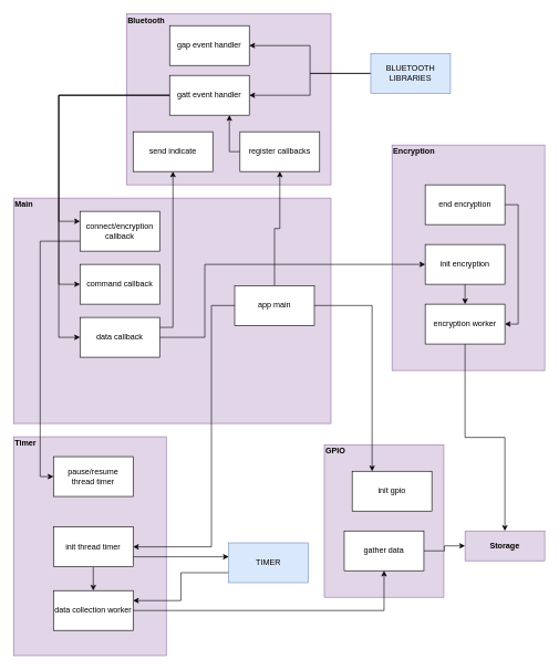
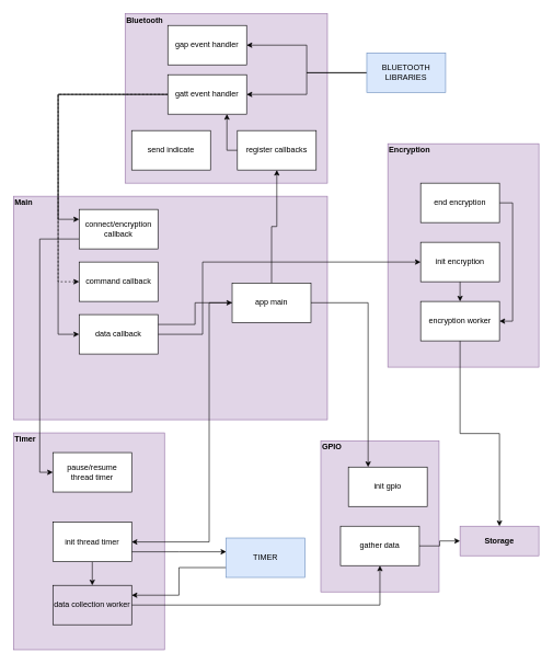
  <mxCell id="0" />
  <mxCell id="1" parent="0" />
  <mxCell id="2" value="" style="rounded=0;whiteSpace=wrap;html=1;fillColor=#e1d5e7;strokeColor=#9673a6;" parent="1" vertex="1"><mxGeometry x="590" y="218" width="230" height="340" as="geometry" /></mxCell>
  <mxCell id="3" value="" style="rounded=0;whiteSpace=wrap;html=1;fillColor=#e1d5e7;strokeColor=#9673a6;" parent="1" vertex="1"><mxGeometry x="488" y="670" width="180" height="230" as="geometry" /></mxCell>
  <mxCell id="4" value="" style="rounded=0;whiteSpace=wrap;html=1;fillColor=#e1d5e7;strokeColor=#9673a6;" parent="1" vertex="1"><mxGeometry x="20" y="658" width="230" height="330" as="geometry" /></mxCell>
  <mxCell id="5" value="" style="rounded=0;whiteSpace=wrap;html=1;fillColor=#e1d5e7;strokeColor=#9673a6;" parent="1" vertex="1"><mxGeometry x="190" y="20" width="308" height="258" as="geometry" /></mxCell>
  <mxCell id="6" value="" style="rounded=0;whiteSpace=wrap;html=1;align=left;fillColor=#e1d5e7;strokeColor=#9673a6;" parent="1" vertex="1"><mxGeometry x="20" y="298" width="478" height="340" as="geometry" /></mxCell>
  <mxCell id="7" style="edgeStyle=orthogonalEdgeStyle;rounded=0;orthogonalLoop=1;jettySize=auto;html=1;exitX=0;exitY=0.75;exitDx=0;exitDy=0;entryX=0;entryY=0.5;entryDx=0;entryDy=0;" parent="1" source="8" target="13" edge="1"><mxGeometry relative="1" as="geometry" /></mxCell>
  <mxCell id="8" value="&lt;div&gt;connect/encryption&lt;/div&gt;&lt;div&gt;callback&lt;/div&gt;" style="rounded=0;whiteSpace=wrap;html=1;" parent="1" vertex="1"><mxGeometry x="120" y="318" width="120" height="60" as="geometry" /></mxCell>
  <mxCell id="9" value="&lt;div&gt;command callback&lt;/div&gt;" style="rounded=0;whiteSpace=wrap;html=1;" parent="1" vertex="1"><mxGeometry x="120" y="398" width="120" height="60" as="geometry" /></mxCell>
  <mxCell id="10" style="edgeStyle=orthogonalEdgeStyle;rounded=0;orthogonalLoop=1;jettySize=auto;html=1;exitX=1;exitY=0.5;exitDx=0;exitDy=0;entryX=0;entryY=0.5;entryDx=0;entryDy=0;" parent="1" source="12" target="17" edge="1"><mxGeometry relative="1" as="geometry"><Array as="points"><mxPoint x="308" y="508" /><mxPoint x="308" y="398" /></Array></mxGeometry></mxCell>
- <mxCell id="11" style="edgeStyle=orthogonalEdgeStyle;rounded=0;orthogonalLoop=1;jettySize=auto;html=1;exitX=1;exitY=0.25;exitDx=0;exitDy=0;entryX=0.5;entryY=1;entryDx=0;entryDy=0;" parent="1" source="12" target="24" edge="1"><mxGeometry relative="1" as="geometry" /></mxCell>
+ <mxCell id="11" style="edgeStyle=orthogonalEdgeStyle;rounded=0;orthogonalLoop=1;jettySize=auto;html=1;exitX=1;exitY=0.25;exitDx=0;exitDy=0;" parent="1" source="12" target="28" edge="1"><mxGeometry relative="1" as="geometry" /></mxCell>
  <mxCell id="12" value="&lt;div&gt;data callback&lt;/div&gt;" style="rounded=0;whiteSpace=wrap;html=1;" parent="1" vertex="1"><mxGeometry x="120" y="478" width="120" height="60" as="geometry" /></mxCell>
  <mxCell id="13" value="&lt;div&gt;pause/resume&lt;/div&gt;&lt;div&gt;thread timer&lt;br&gt;&lt;/div&gt;" style="rounded=0;whiteSpace=wrap;html=1;" parent="1" vertex="1"><mxGeometry x="80" y="688" width="120" height="60" as="geometry" /></mxCell>
  <mxCell id="14" style="edgeStyle=orthogonalEdgeStyle;rounded=0;orthogonalLoop=1;jettySize=auto;html=1;exitX=1;exitY=0.5;exitDx=0;exitDy=0;entryX=1;entryY=0.5;entryDx=0;entryDy=0;" parent="1" source="15" target="19" edge="1"><mxGeometry relative="1" as="geometry" /></mxCell>
  <mxCell id="15" value="end encryption" style="rounded=0;whiteSpace=wrap;html=1;" parent="1" vertex="1"><mxGeometry x="640" y="278" width="120" height="60" as="geometry" /></mxCell>
  <mxCell id="16" style="edgeStyle=orthogonalEdgeStyle;rounded=0;orthogonalLoop=1;jettySize=auto;html=1;exitX=0.5;exitY=1;exitDx=0;exitDy=0;entryX=0.5;entryY=0;entryDx=0;entryDy=0;" parent="1" source="17" target="19" edge="1"><mxGeometry relative="1" as="geometry" /></mxCell>
  <mxCell id="17" value="init encryption" style="rounded=0;whiteSpace=wrap;html=1;" parent="1" vertex="1"><mxGeometry x="640" y="368" width="120" height="60" as="geometry" /></mxCell>
  <mxCell id="18" style="edgeStyle=orthogonalEdgeStyle;rounded=0;orthogonalLoop=1;jettySize=auto;html=1;exitX=0.5;exitY=1;exitDx=0;exitDy=0;entryX=0.5;entryY=0;entryDx=0;entryDy=0;" parent="1" source="19" target="39" edge="1"><mxGeometry relative="1" as="geometry" /></mxCell>
  <mxCell id="19" value="encryption worker" style="rounded=0;whiteSpace=wrap;html=1;" parent="1" vertex="1"><mxGeometry x="640" y="458" width="120" height="60" as="geometry" /></mxCell>
  <mxCell id="20" style="edgeStyle=orthogonalEdgeStyle;rounded=0;orthogonalLoop=1;jettySize=auto;html=1;exitX=0;exitY=0.5;exitDx=0;exitDy=0;entryX=0;entryY=0.25;entryDx=0;entryDy=0;" parent="1" source="23" target="8" edge="1"><mxGeometry relative="1" as="geometry"><Array as="points"><mxPoint x="88" y="143" /><mxPoint x="88" y="333" /></Array></mxGeometry></mxCell>
- <mxCell id="21" style="edgeStyle=orthogonalEdgeStyle;rounded=0;orthogonalLoop=1;jettySize=auto;html=1;exitX=0;exitY=0.5;exitDx=0;exitDy=0;entryX=0;entryY=0.5;entryDx=0;entryDy=0;" parent="1" source="23" target="9" edge="1"><mxGeometry relative="1" as="geometry"><Array as="points"><mxPoint x="88" y="143" /><mxPoint x="88" y="428" /></Array></mxGeometry></mxCell>
+ <mxCell id="21" style="edgeStyle=orthogonalEdgeStyle;rounded=0;orthogonalLoop=1;jettySize=auto;html=1;exitX=0;exitY=0.5;exitDx=0;exitDy=0;entryX=0;entryY=0.5;entryDx=0;entryDy=0;dashed=1;" parent="1" source="23" target="9" edge="1"><mxGeometry relative="1" as="geometry"><Array as="points"><mxPoint x="88" y="143" /><mxPoint x="88" y="428" /></Array></mxGeometry></mxCell>
  <mxCell id="22" style="edgeStyle=orthogonalEdgeStyle;rounded=0;orthogonalLoop=1;jettySize=auto;html=1;exitX=0;exitY=0.5;exitDx=0;exitDy=0;entryX=0;entryY=0.5;entryDx=0;entryDy=0;" parent="1" source="23" target="12" edge="1"><mxGeometry relative="1" as="geometry"><Array as="points"><mxPoint x="88" y="143" /><mxPoint x="88" y="508" /></Array></mxGeometry></mxCell>
  <mxCell id="23" value="&lt;div&gt;gatt event handler&lt;/div&gt;" style="rounded=0;whiteSpace=wrap;html=1;" parent="1" vertex="1"><mxGeometry x="255" y="113" width="120" height="60" as="geometry" /></mxCell>
  <mxCell id="24" value="&lt;div&gt;send indicate&lt;/div&gt;" style="rounded=0;whiteSpace=wrap;html=1;" parent="1" vertex="1"><mxGeometry x="200" y="198" width="120" height="60" as="geometry" /></mxCell>
  <mxCell id="25" style="edgeStyle=orthogonalEdgeStyle;rounded=0;orthogonalLoop=1;jettySize=auto;html=1;exitX=0;exitY=0.5;exitDx=0;exitDy=0;entryX=1;entryY=0.5;entryDx=0;entryDy=0;" parent="1" source="28" target="32" edge="1"><mxGeometry relative="1" as="geometry"><Array as="points"><mxPoint x="318" y="460" /><mxPoint x="318" y="824" /></Array></mxGeometry></mxCell>
  <mxCell id="26" style="edgeStyle=orthogonalEdgeStyle;rounded=0;orthogonalLoop=1;jettySize=auto;html=1;exitX=1;exitY=0.5;exitDx=0;exitDy=0;entryX=0.25;entryY=0;entryDx=0;entryDy=0;" parent="1" source="28" target="29" edge="1"><mxGeometry relative="1" as="geometry" /></mxCell>
  <mxCell id="27" style="edgeStyle=orthogonalEdgeStyle;rounded=0;orthogonalLoop=1;jettySize=auto;html=1;exitX=0.5;exitY=0;exitDx=0;exitDy=0;entryX=0.5;entryY=1;entryDx=0;entryDy=0;" parent="1" source="28" target="50" edge="1"><mxGeometry relative="1" as="geometry" /></mxCell>
  <mxCell id="28" value="app main" style="rounded=0;whiteSpace=wrap;html=1;" parent="1" vertex="1"><mxGeometry x="353" y="430" width="120" height="60" as="geometry" /></mxCell>
  <mxCell id="29" value="init gpio" style="rounded=0;whiteSpace=wrap;html=1;" parent="1" vertex="1"><mxGeometry x="530" y="710" width="120" height="60" as="geometry" /></mxCell>
  <mxCell id="30" style="edgeStyle=orthogonalEdgeStyle;rounded=0;orthogonalLoop=1;jettySize=auto;html=1;exitX=0.5;exitY=1;exitDx=0;exitDy=0;entryX=0.5;entryY=0;entryDx=0;entryDy=0;" parent="1" source="32" target="34" edge="1"><mxGeometry relative="1" as="geometry" /></mxCell>
  <mxCell id="31" style="edgeStyle=orthogonalEdgeStyle;rounded=0;orthogonalLoop=1;jettySize=auto;html=1;exitX=1;exitY=0.75;exitDx=0;exitDy=0;" parent="1" source="32" edge="1"><mxGeometry relative="1" as="geometry"><mxPoint x="344" y="839" as="targetPoint" /></mxGeometry></mxCell>
  <mxCell id="32" value="init thread timer" style="rounded=0;whiteSpace=wrap;html=1;" parent="1" vertex="1"><mxGeometry x="80" y="794" width="120" height="60" as="geometry" /></mxCell>
  <mxCell id="33" style="edgeStyle=orthogonalEdgeStyle;rounded=0;orthogonalLoop=1;jettySize=auto;html=1;exitX=1;exitY=0.5;exitDx=0;exitDy=0;entryX=0.5;entryY=1;entryDx=0;entryDy=0;" parent="1" source="34" target="38" edge="1"><mxGeometry relative="1" as="geometry" /></mxCell>
- <mxCell id="34" value="data collection worker" style="rounded=0;whiteSpace=wrap;html=1;" parent="1" vertex="1"><mxGeometry x="80" y="890" width="120" height="60" as="geometry" /></mxCell>
+ <mxCell id="34" value="data collection worker" style="rounded=0;whiteSpace=wrap;html=1;fillColor=#e1d5e7;" parent="1" vertex="1"><mxGeometry x="80" y="890" width="120" height="60" as="geometry" /></mxCell>
  <mxCell id="35" style="edgeStyle=orthogonalEdgeStyle;rounded=0;orthogonalLoop=1;jettySize=auto;html=1;exitX=0;exitY=0.75;exitDx=0;exitDy=0;entryX=1;entryY=0.25;entryDx=0;entryDy=0;" parent="1" source="36" target="34" edge="1"><mxGeometry relative="1" as="geometry"><mxPoint x="140" y="950" as="targetPoint" /></mxGeometry></mxCell>
  <mxCell id="36" value="TIMER" style="rounded=0;whiteSpace=wrap;html=1;fillColor=#dae8fc;strokeColor=#6c8ebf;" parent="1" vertex="1"><mxGeometry x="344" y="818" width="120" height="60" as="geometry" /></mxCell>
  <mxCell id="37" style="edgeStyle=orthogonalEdgeStyle;rounded=0;orthogonalLoop=1;jettySize=auto;html=1;exitX=1;exitY=0.5;exitDx=0;exitDy=0;entryX=0;entryY=0.5;entryDx=0;entryDy=0;" parent="1" source="38" target="39" edge="1"><mxGeometry relative="1" as="geometry" /></mxCell>
  <mxCell id="38" value="gather data" style="rounded=0;whiteSpace=wrap;html=1;" parent="1" vertex="1"><mxGeometry x="518" y="800" width="120" height="60" as="geometry" /></mxCell>
  <mxCell id="39" value="Storage" style="rounded=0;whiteSpace=wrap;html=1;fillColor=#e1d5e7;strokeColor=#9673a6;fontStyle=1" parent="1" vertex="1"><mxGeometry x="700" y="800" width="120" height="45" as="geometry" /></mxCell>
  <mxCell id="40" style="edgeStyle=orthogonalEdgeStyle;rounded=0;orthogonalLoop=1;jettySize=auto;html=1;exitX=0;exitY=0.5;exitDx=0;exitDy=0;entryX=1;entryY=0.5;entryDx=0;entryDy=0;" parent="1" source="42" target="23" edge="1"><mxGeometry relative="1" as="geometry" /></mxCell>
  <mxCell id="41" style="edgeStyle=orthogonalEdgeStyle;rounded=0;orthogonalLoop=1;jettySize=auto;html=1;exitX=0;exitY=0.5;exitDx=0;exitDy=0;entryX=1;entryY=0.5;entryDx=0;entryDy=0;" parent="1" source="42" target="48" edge="1"><mxGeometry relative="1" as="geometry" /></mxCell>
  <mxCell id="42" value="BLUETOOTH LIBRARIES" style="rounded=0;whiteSpace=wrap;html=1;fillColor=#dae8fc;strokeColor=#6c8ebf;" parent="1" vertex="1"><mxGeometry x="558" y="80" width="120" height="60" as="geometry" /></mxCell>
  <mxCell id="43" value="&lt;div align=&quot;left&quot;&gt;Bluetooth&lt;/div&gt;" style="text;html=1;strokeColor=none;fillColor=none;align=left;verticalAlign=middle;whiteSpace=wrap;rounded=0;fontStyle=1" parent="1" vertex="1"><mxGeometry x="190" y="20" width="58" height="20" as="geometry" /></mxCell>
  <mxCell id="44" value="&lt;div&gt;Main&lt;/div&gt;" style="text;html=1;strokeColor=none;fillColor=none;align=left;verticalAlign=middle;whiteSpace=wrap;rounded=0;fontStyle=1" parent="1" vertex="1"><mxGeometry x="20" y="298" width="40" height="20" as="geometry" /></mxCell>
  <mxCell id="45" value="&lt;div align=&quot;left&quot;&gt;&lt;b&gt;Encryption&lt;/b&gt;&lt;/div&gt;" style="text;html=1;strokeColor=none;fillColor=none;align=left;verticalAlign=middle;whiteSpace=wrap;rounded=0;" parent="1" vertex="1"><mxGeometry x="590" y="218" width="68" height="20" as="geometry" /></mxCell>
  <mxCell id="46" value="Timer" style="text;html=1;strokeColor=none;fillColor=none;align=left;verticalAlign=middle;whiteSpace=wrap;rounded=0;fontStyle=1" parent="1" vertex="1"><mxGeometry x="20" y="658" width="40" height="20" as="geometry" /></mxCell>
  <mxCell id="47" value="GPIO" style="text;html=1;strokeColor=none;fillColor=none;align=left;verticalAlign=middle;whiteSpace=wrap;rounded=0;fontStyle=1" parent="1" vertex="1"><mxGeometry x="488" y="670" width="40" height="20" as="geometry" /></mxCell>
  <mxCell id="48" value="&lt;div&gt;gap event handler&lt;/div&gt;" style="rounded=0;whiteSpace=wrap;html=1;strokeWidth=1;" parent="1" vertex="1"><mxGeometry x="255" y="38" width="120" height="60" as="geometry" /></mxCell>
  <mxCell id="49" style="edgeStyle=orthogonalEdgeStyle;rounded=0;orthogonalLoop=1;jettySize=auto;html=1;exitX=0;exitY=0.5;exitDx=0;exitDy=0;entryX=0.75;entryY=1;entryDx=0;entryDy=0;" parent="1" source="50" target="23" edge="1"><mxGeometry relative="1" as="geometry"><Array as="points"><mxPoint x="345" y="228" /></Array></mxGeometry></mxCell>
  <mxCell id="50" value="register callbacks" style="rounded=0;whiteSpace=wrap;html=1;" parent="1" vertex="1"><mxGeometry x="361" y="198" width="120" height="60" as="geometry" /></mxCell>
